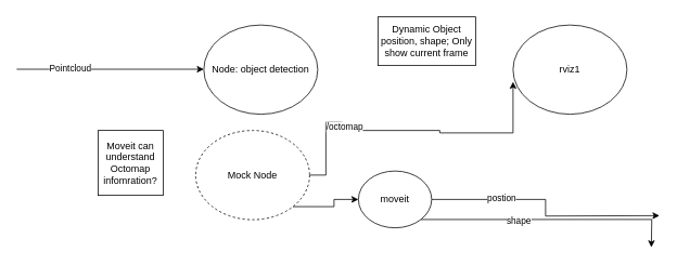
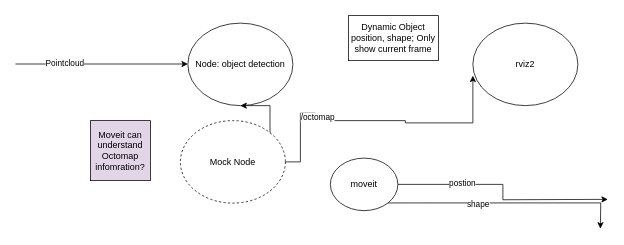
  <mxCell id="0" />
  <mxCell id="1" parent="0" />
  <mxCell id="2" style="edgeStyle=orthogonalEdgeStyle;rounded=0;orthogonalLoop=1;jettySize=auto;html=1;" edge="1" parent="1" source="6"><mxGeometry relative="1" as="geometry"><mxPoint x="810" y="265" as="targetPoint" /></mxGeometry></mxCell>
  <mxCell id="3" value="postion" style="edgeLabel;html=1;align=center;verticalAlign=middle;resizable=0;points=[];" vertex="1" connectable="0" parent="2"><mxGeometry x="-0.436" y="2" relative="1" as="geometry"><mxPoint as="offset" /></mxGeometry></mxCell>
  <mxCell id="4" style="edgeStyle=orthogonalEdgeStyle;rounded=0;orthogonalLoop=1;jettySize=auto;html=1;exitX=1;exitY=1;exitDx=0;exitDy=0;" edge="1" parent="1" source="6"><mxGeometry relative="1" as="geometry"><mxPoint x="800" y="304" as="targetPoint" /></mxGeometry></mxCell>
  <mxCell id="5" value="shape" style="edgeLabel;html=1;align=center;verticalAlign=middle;resizable=0;points=[];" vertex="1" connectable="0" parent="4"><mxGeometry x="-0.249" y="-1" relative="1" as="geometry"><mxPoint x="1" as="offset" /></mxGeometry></mxCell>
  <mxCell id="6" value="moveit" style="ellipse;whiteSpace=wrap;html=1;" vertex="1" parent="1"><mxGeometry x="440" y="210" width="90" height="70" as="geometry" /></mxCell>
- <mxCell id="7" value="rviz1" style="ellipse;whiteSpace=wrap;html=1;" vertex="1" parent="1"><mxGeometry x="630" y="30" width="140" height="110" as="geometry" /></mxCell>
+ <mxCell id="7" value="rviz2" style="ellipse;whiteSpace=wrap;html=1;" vertex="1" parent="1"><mxGeometry x="630" y="30" width="140" height="110" as="geometry" /></mxCell>
  <mxCell id="8" value="Node: object detection" style="ellipse;whiteSpace=wrap;html=1;" vertex="1" parent="1"><mxGeometry x="250" y="30" width="140" height="110" as="geometry" /></mxCell>
  <mxCell id="9" style="edgeStyle=orthogonalEdgeStyle;rounded=0;orthogonalLoop=1;jettySize=auto;html=1;" edge="1" parent="1"><mxGeometry relative="1" as="geometry"><mxPoint x="250" y="84.5" as="targetPoint" /><mxPoint x="20" y="84.5" as="sourcePoint" /></mxGeometry></mxCell>
  <mxCell id="10" value="Pointcloud" style="edgeLabel;html=1;align=center;verticalAlign=middle;resizable=0;points=[];" vertex="1" connectable="0" parent="9"><mxGeometry x="-0.436" y="2" relative="1" as="geometry"><mxPoint as="offset" /></mxGeometry></mxCell>
  <mxCell id="11" value="Dynamic Object position, shape; Only show current frame" style="rounded=0;whiteSpace=wrap;html=1;" vertex="1" parent="1"><mxGeometry x="464" y="20" width="120" height="60" as="geometry" /></mxCell>
- <mxCell id="12" value="Moveit can understand Octomap infomration?" style="whiteSpace=wrap;html=1;aspect=fixed;" vertex="1" parent="1"><mxGeometry x="120" y="160" width="80" height="80" as="geometry" /></mxCell>
- <mxCell id="13" style="edgeStyle=orthogonalEdgeStyle;rounded=0;orthogonalLoop=1;jettySize=auto;html=1;exitX=1;exitY=1;exitDx=0;exitDy=0;entryX=0;entryY=0.5;entryDx=0;entryDy=0;" edge="1" parent="1" source="14" target="6"><mxGeometry relative="1" as="geometry" /></mxCell>
+ <mxCell id="12" value="Moveit can understand Octomap infomration?" style="whiteSpace=wrap;html=1;aspect=fixed;fillColor=#e1d5e7;" vertex="1" parent="1"><mxGeometry x="120" y="160" width="80" height="80" as="geometry" /></mxCell>
+ <mxCell id="13" style="edgeStyle=orthogonalEdgeStyle;rounded=0;orthogonalLoop=1;jettySize=auto;html=1;exitX=1;exitY=1;exitDx=0;exitDy=0;" edge="1" parent="1" source="14" target="8"><mxGeometry relative="1" as="geometry" /></mxCell>
  <mxCell id="14" value="Mock Node" style="ellipse;whiteSpace=wrap;html=1;dashed=1;" vertex="1" parent="1"><mxGeometry x="240" y="160" width="140" height="110" as="geometry" /></mxCell>
  <mxCell id="15" style="edgeStyle=orthogonalEdgeStyle;rounded=0;orthogonalLoop=1;jettySize=auto;html=1;exitX=1;exitY=0.5;exitDx=0;exitDy=0;" edge="1" parent="1" source="14"><mxGeometry relative="1" as="geometry"><mxPoint x="630" y="100" as="targetPoint" /><mxPoint x="400" y="185" as="sourcePoint" /><Array as="points"><mxPoint x="400" y="215" /><mxPoint x="400" y="150" /><mxPoint x="420" y="150" /><mxPoint x="420" y="160" /><mxPoint x="540" y="160" /><mxPoint x="540" y="163" /><mxPoint x="630" y="163" /></Array></mxGeometry></mxCell>
  <mxCell id="16" value="/octomap" style="edgeLabel;html=1;align=center;verticalAlign=middle;resizable=0;points=[];" vertex="1" connectable="0" parent="15"><mxGeometry x="-0.436" y="2" relative="1" as="geometry"><mxPoint as="offset" /></mxGeometry></mxCell>
